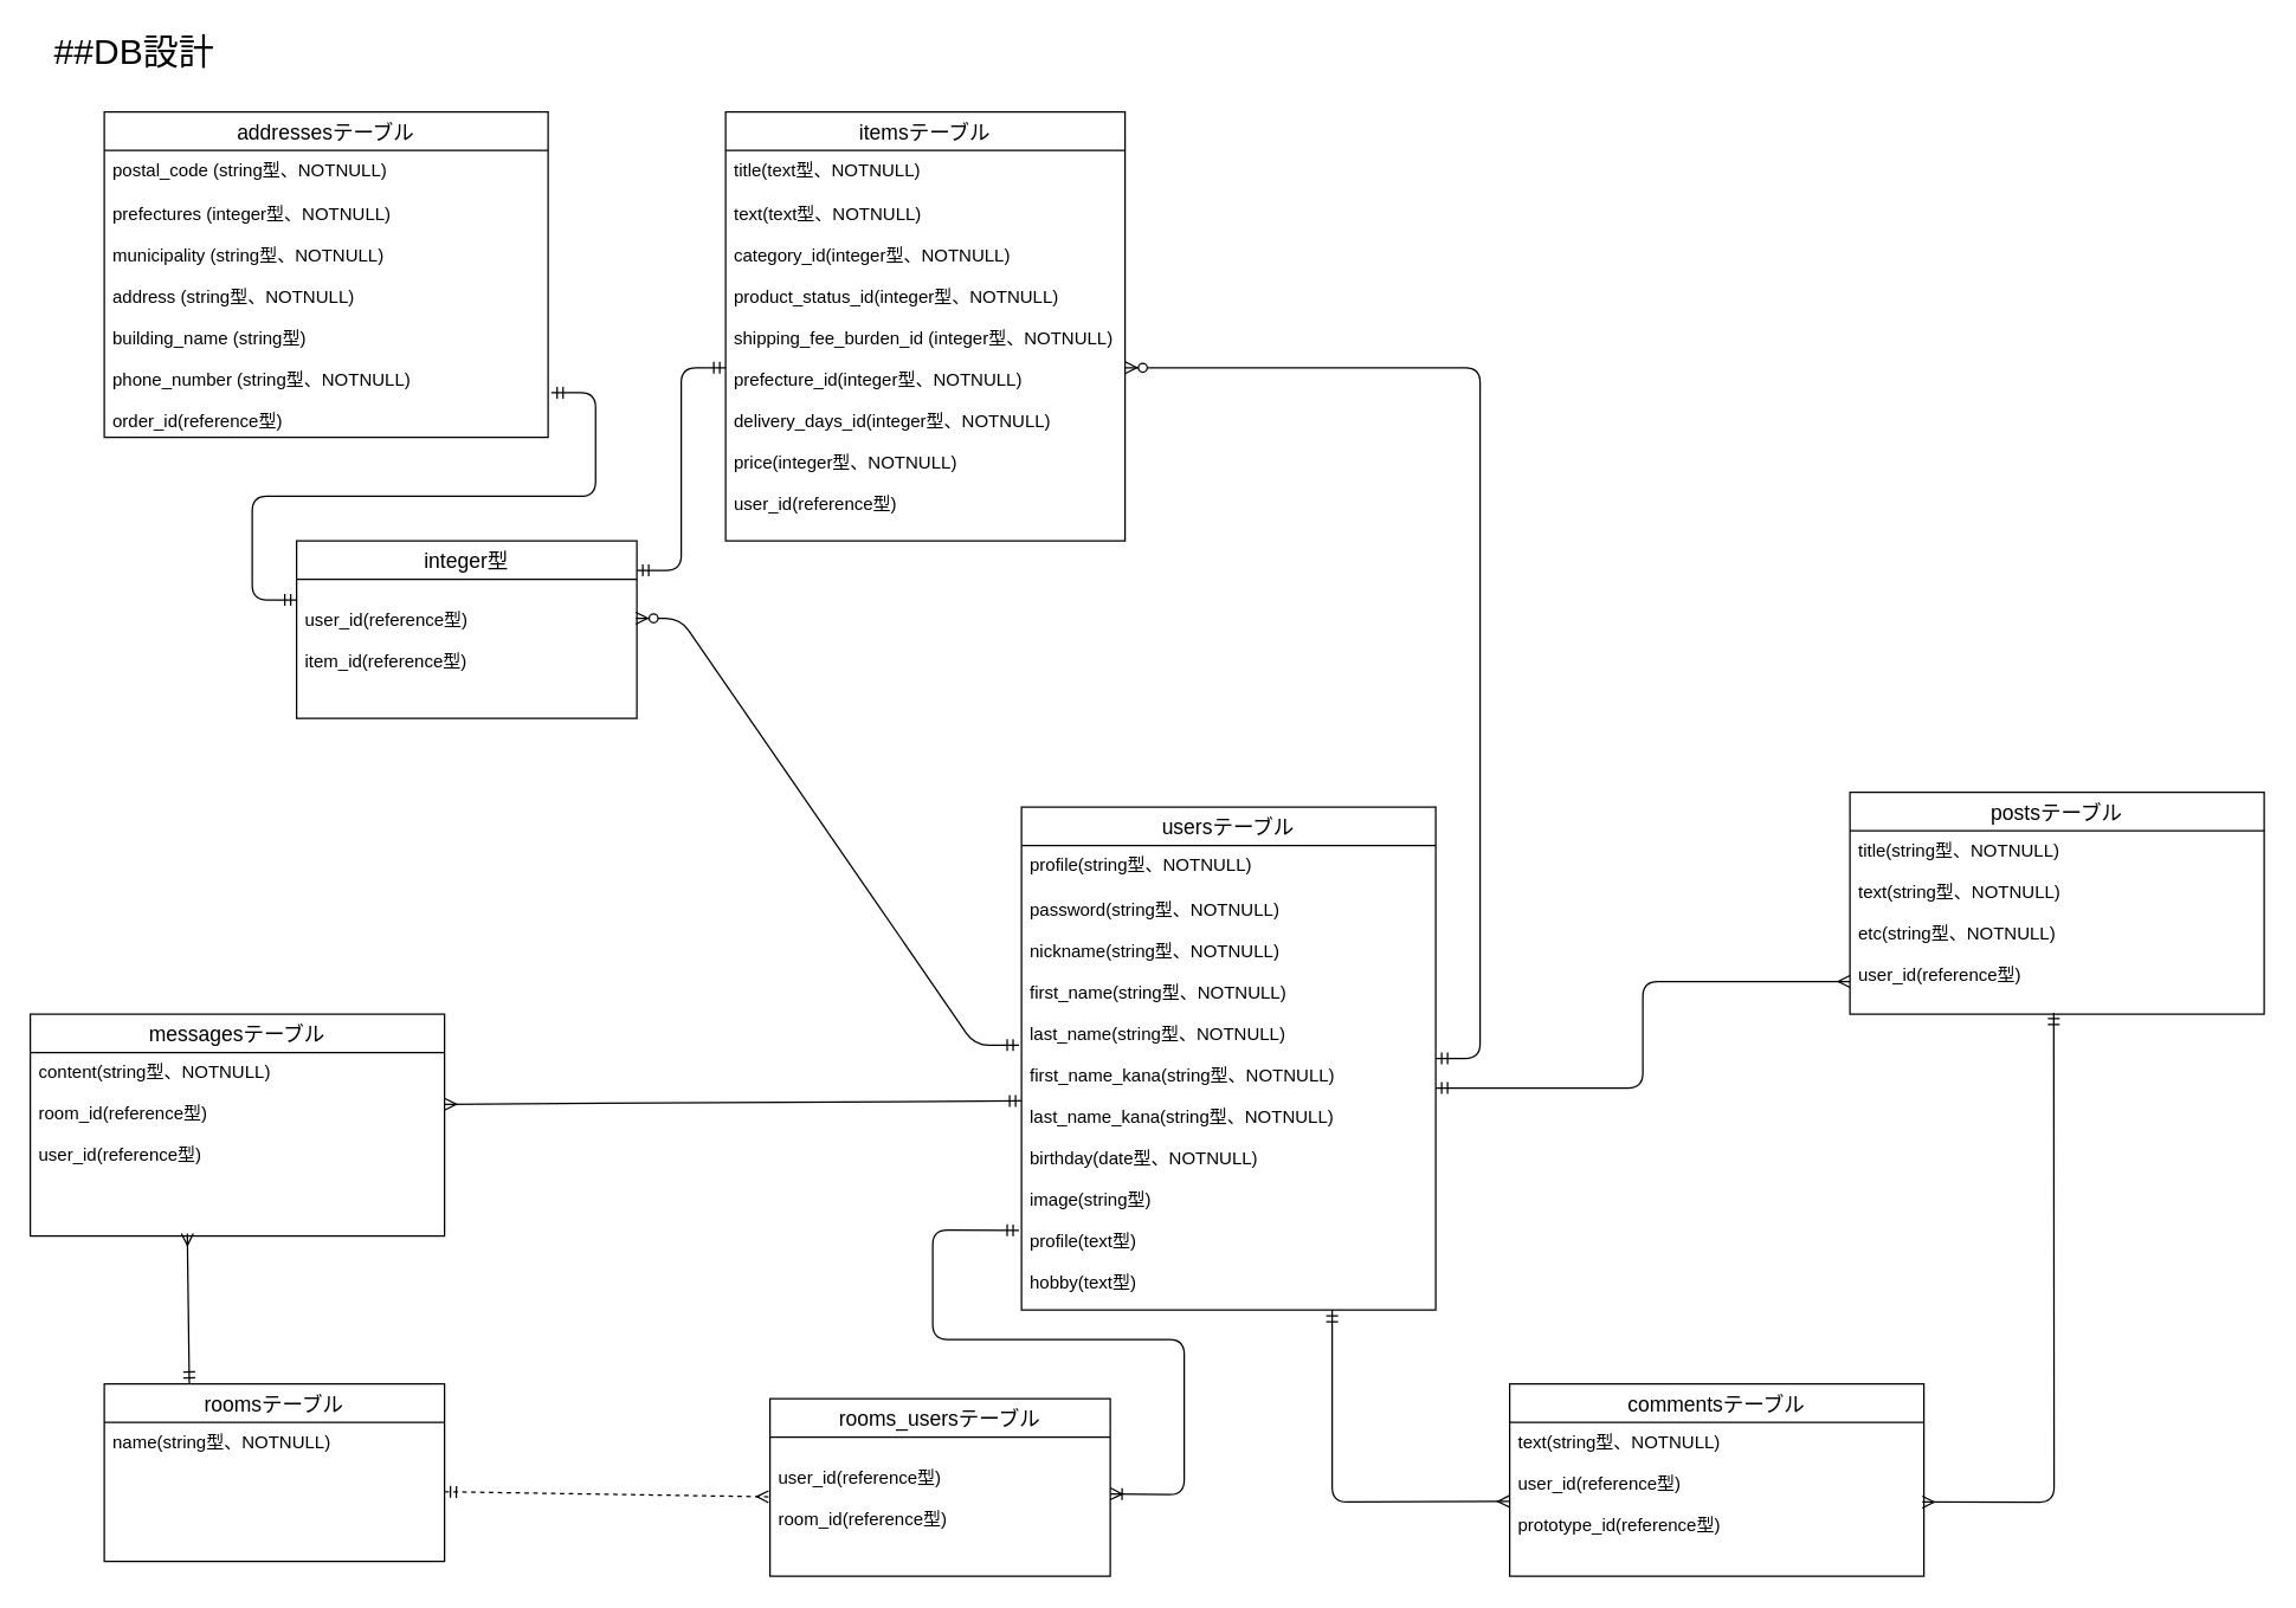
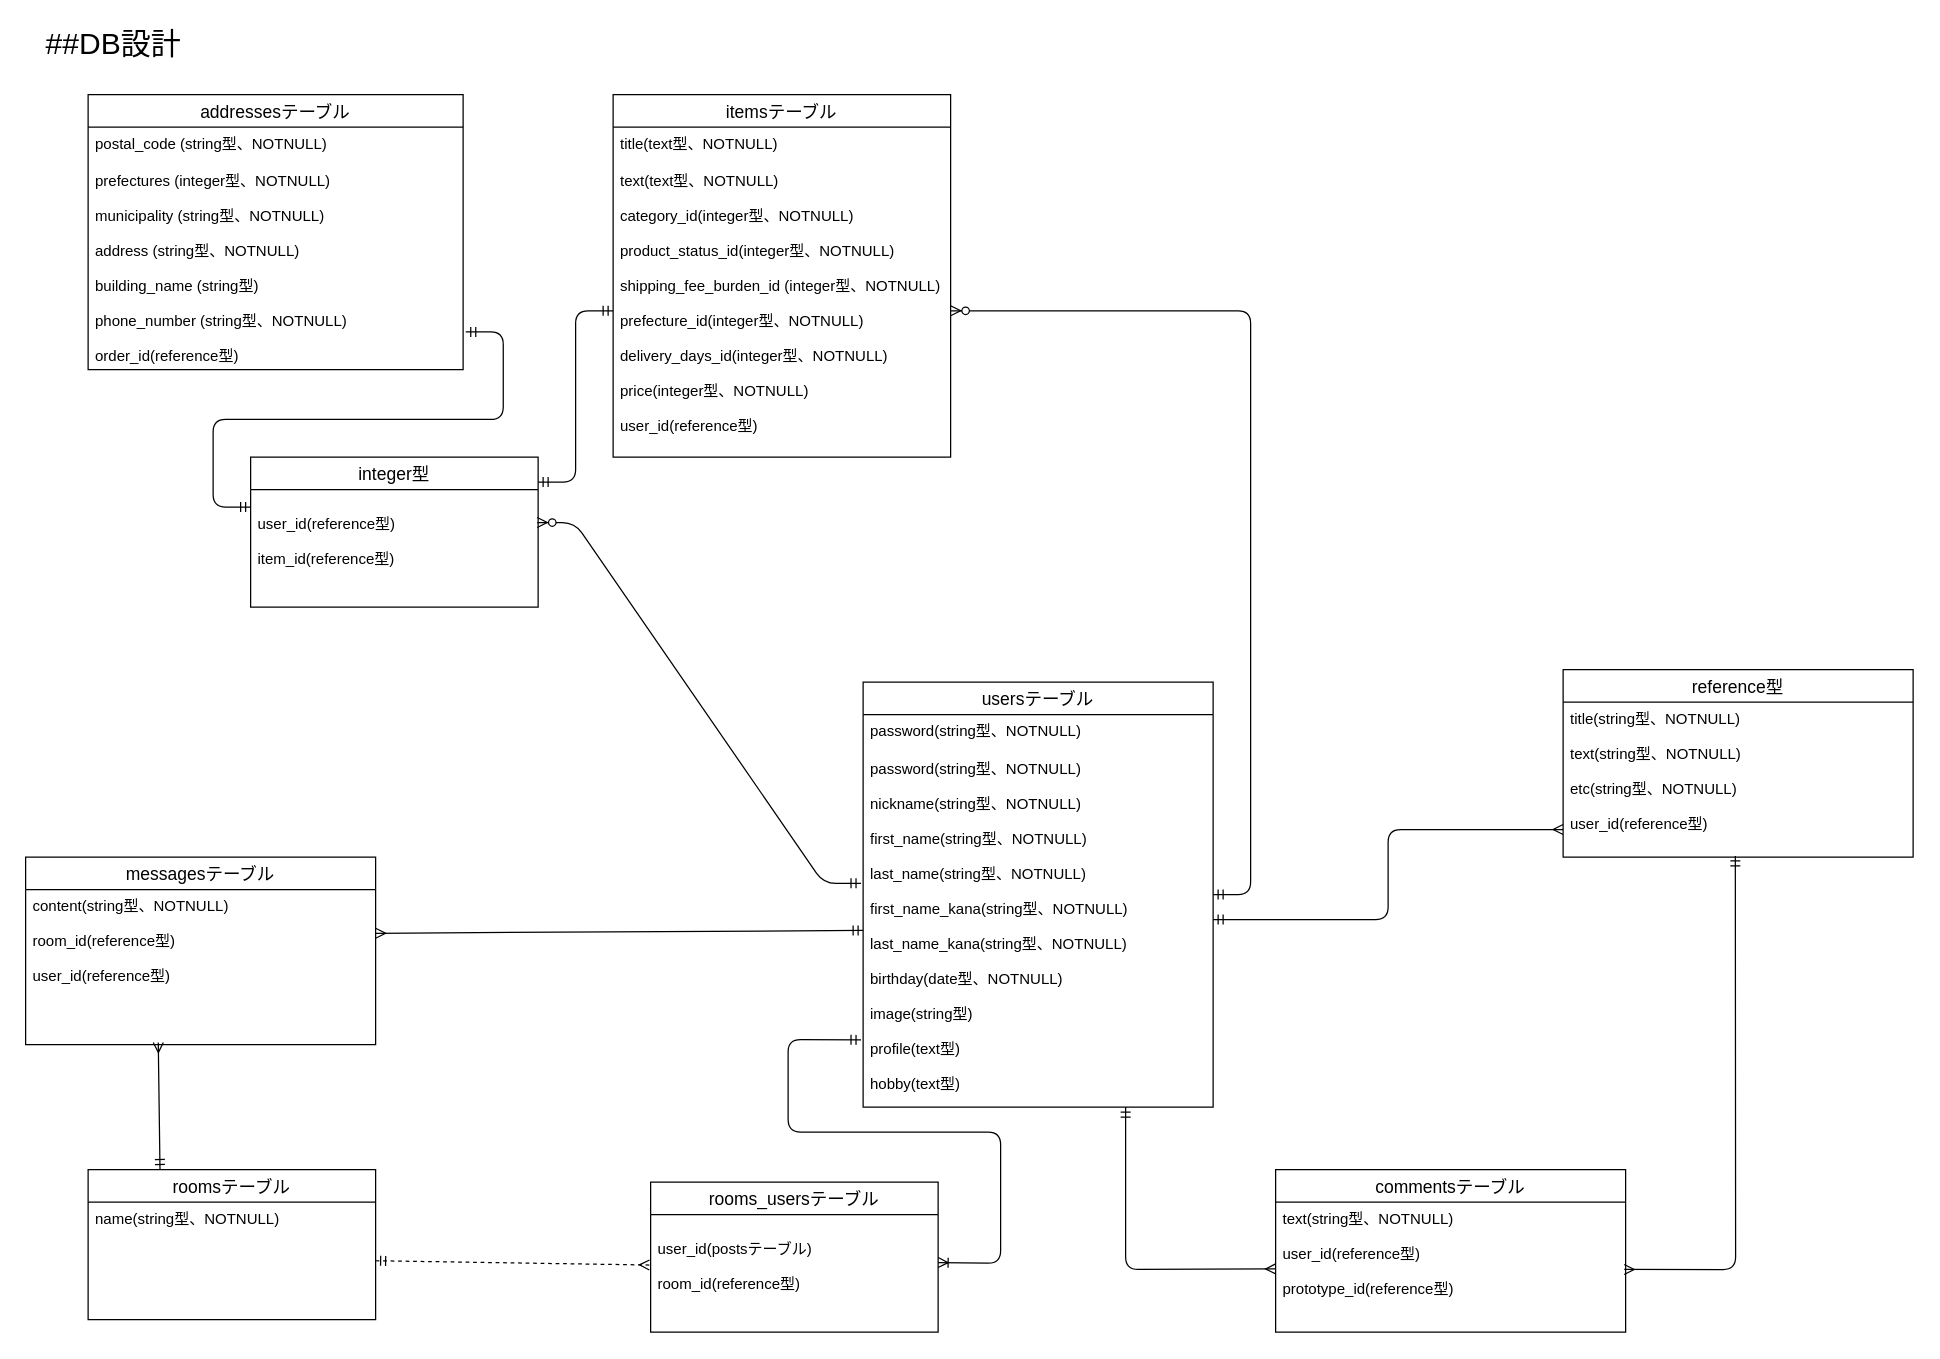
  <mxCell id="0" />
  <mxCell id="1" parent="0" />
  <mxCell id="2" value="itemsテーブル" style="swimlane;fontStyle=0;childLayout=stackLayout;horizontal=1;startSize=26;horizontalStack=0;resizeParent=1;resizeParentMax=0;resizeLast=0;collapsible=1;marginBottom=0;align=center;fontSize=14;" parent="1" vertex="1"><mxGeometry x="490" y="75" width="270" height="290" as="geometry" /></mxCell>
  <mxCell id="3" value="title(text型、NOTNULL)" style="text;strokeColor=none;fillColor=none;spacingLeft=4;spacingRight=4;overflow=hidden;rotatable=0;points=[[0,0.5],[1,0.5]];portConstraint=eastwest;fontSize=12;" parent="2" vertex="1"><mxGeometry y="26" width="270" height="30" as="geometry" /></mxCell>
  <mxCell id="4" value="text(text型、NOTNULL)&#10;&#10;category_id(integer型、NOTNULL)&#10;&#10;product_status_id(integer型、NOTNULL)&#10;&#10;shipping_fee_burden_id (integer型、NOTNULL)&#10;&#10;prefecture_id(integer型、NOTNULL)&#10;&#10;delivery_days_id(integer型、NOTNULL)&#10;&#10;price(integer型、NOTNULL)&#10;&#10;user_id(reference型)&#10;&#10;&#10;" style="text;strokeColor=none;fillColor=none;spacingLeft=4;spacingRight=4;overflow=hidden;rotatable=0;points=[[0,0.5],[1,0.5]];portConstraint=eastwest;fontSize=12;" parent="2" vertex="1"><mxGeometry y="56" width="270" height="234" as="geometry" /></mxCell>
- <mxCell id="5" value="postsテーブル" style="swimlane;fontStyle=0;childLayout=stackLayout;horizontal=1;startSize=26;horizontalStack=0;resizeParent=1;resizeParentMax=0;resizeLast=0;collapsible=1;marginBottom=0;align=center;fontSize=14;" parent="1" vertex="1"><mxGeometry x="1250" y="535" width="280" height="150" as="geometry" /></mxCell>
+ <mxCell id="5" value="reference型" style="swimlane;fontStyle=0;childLayout=stackLayout;horizontal=1;startSize=26;horizontalStack=0;resizeParent=1;resizeParentMax=0;resizeLast=0;collapsible=1;marginBottom=0;align=center;fontSize=14;" parent="1" vertex="1"><mxGeometry x="1250" y="535" width="280" height="150" as="geometry" /></mxCell>
  <mxCell id="6" value="title(string型、NOTNULL)&#10;&#10;text(string型、NOTNULL)&#10;&#10;etc(string型、NOTNULL)&#10;&#10;user_id(reference型)" style="text;strokeColor=none;fillColor=none;spacingLeft=4;spacingRight=4;overflow=hidden;rotatable=0;points=[[0,0.5],[1,0.5]];portConstraint=eastwest;fontSize=12;" parent="5" vertex="1"><mxGeometry y="26" width="280" height="124" as="geometry" /></mxCell>
  <mxCell id="7" value="integer型" style="swimlane;fontStyle=0;childLayout=stackLayout;horizontal=1;startSize=26;horizontalStack=0;resizeParent=1;resizeParentMax=0;resizeLast=0;collapsible=1;marginBottom=0;align=center;fontSize=14;" parent="1" vertex="1"><mxGeometry x="200" y="365" width="230" height="120" as="geometry" /></mxCell>
  <mxCell id="8" value="&#10;user_id(reference型)&#10;&#10;item_id(reference型)" style="text;strokeColor=none;fillColor=none;spacingLeft=4;spacingRight=4;overflow=hidden;rotatable=0;points=[[0,0.5],[1,0.5]];portConstraint=eastwest;fontSize=12;" parent="7" vertex="1"><mxGeometry y="26" width="230" height="94" as="geometry" /></mxCell>
  <mxCell id="9" value="addressesテーブル" style="swimlane;fontStyle=0;childLayout=stackLayout;horizontal=1;startSize=26;horizontalStack=0;resizeParent=1;resizeParentMax=0;resizeLast=0;collapsible=1;marginBottom=0;align=center;fontSize=14;" parent="1" vertex="1"><mxGeometry x="70" y="75" width="300" height="220" as="geometry" /></mxCell>
  <mxCell id="10" value="postal_code (string型、NOTNULL)&#10;" style="text;strokeColor=none;fillColor=none;spacingLeft=4;spacingRight=4;overflow=hidden;rotatable=0;points=[[0,0.5],[1,0.5]];portConstraint=eastwest;fontSize=12;" parent="9" vertex="1"><mxGeometry y="26" width="300" height="30" as="geometry" /></mxCell>
  <mxCell id="11" value="prefectures (integer型、NOTNULL)&#10;&#10;municipality (string型、NOTNULL)&#10;&#10;address (string型、NOTNULL)&#10;&#10;building_name (string型)&#10;&#10;phone_number (string型、NOTNULL)&#10;&#10;order_id(reference型)&#10;" style="text;strokeColor=none;fillColor=none;spacingLeft=4;spacingRight=4;overflow=hidden;rotatable=0;points=[[0,0.5],[1,0.5]];portConstraint=eastwest;fontSize=12;" parent="9" vertex="1"><mxGeometry y="56" width="300" height="164" as="geometry" /></mxCell>
  <mxCell id="12" value="##DB設計" style="text;html=1;align=center;verticalAlign=middle;resizable=0;points=[];autosize=1;fontSize=24;" parent="1" vertex="1"><mxGeometry x="30" y="20" width="120" height="30" as="geometry" /></mxCell>
  <mxCell id="13" value="messagesテーブル" style="swimlane;fontStyle=0;childLayout=stackLayout;horizontal=1;startSize=26;horizontalStack=0;resizeParent=1;resizeParentMax=0;resizeLast=0;collapsible=1;marginBottom=0;align=center;fontSize=14;" parent="1" vertex="1"><mxGeometry x="20" y="685" width="280" height="150" as="geometry" /></mxCell>
  <mxCell id="14" value="content(string型、NOTNULL)&#10;&#10;room_id(reference型)&#10;&#10;user_id(reference型)" style="text;strokeColor=none;fillColor=none;spacingLeft=4;spacingRight=4;overflow=hidden;rotatable=0;points=[[0,0.5],[1,0.5]];portConstraint=eastwest;fontSize=12;" parent="13" vertex="1"><mxGeometry y="26" width="280" height="124" as="geometry" /></mxCell>
  <mxCell id="15" value="rooms_usersテーブル" style="swimlane;fontStyle=0;childLayout=stackLayout;horizontal=1;startSize=26;horizontalStack=0;resizeParent=1;resizeParentMax=0;resizeLast=0;collapsible=1;marginBottom=0;align=center;fontSize=14;" parent="1" vertex="1"><mxGeometry x="520" y="945" width="230" height="120" as="geometry" /></mxCell>
- <mxCell id="16" value="&#10;user_id(reference型)&#10;&#10;room_id(reference型)" style="text;strokeColor=none;fillColor=none;spacingLeft=4;spacingRight=4;overflow=hidden;rotatable=0;points=[[0,0.5],[1,0.5]];portConstraint=eastwest;fontSize=12;" parent="15" vertex="1"><mxGeometry y="26" width="230" height="94" as="geometry" /></mxCell>
+ <mxCell id="16" value="&#10;user_id(postsテーブル)&#10;&#10;room_id(reference型)" style="text;strokeColor=none;fillColor=none;spacingLeft=4;spacingRight=4;overflow=hidden;rotatable=0;points=[[0,0.5],[1,0.5]];portConstraint=eastwest;fontSize=12;" parent="15" vertex="1"><mxGeometry y="26" width="230" height="94" as="geometry" /></mxCell>
  <mxCell id="17" value="roomsテーブル" style="swimlane;fontStyle=0;childLayout=stackLayout;horizontal=1;startSize=26;horizontalStack=0;resizeParent=1;resizeParentMax=0;resizeLast=0;collapsible=1;marginBottom=0;align=center;fontSize=14;" parent="1" vertex="1"><mxGeometry x="70" y="935" width="230" height="120" as="geometry" /></mxCell>
  <mxCell id="18" value="name(string型、NOTNULL)" style="text;strokeColor=none;fillColor=none;spacingLeft=4;spacingRight=4;overflow=hidden;rotatable=0;points=[[0,0.5],[1,0.5]];portConstraint=eastwest;fontSize=12;" parent="17" vertex="1"><mxGeometry y="26" width="230" height="94" as="geometry" /></mxCell>
  <mxCell id="19" value="usersテーブル" style="swimlane;fontStyle=0;childLayout=stackLayout;horizontal=1;startSize=26;horizontalStack=0;resizeParent=1;resizeParentMax=0;resizeLast=0;collapsible=1;marginBottom=0;align=center;fontSize=14;" parent="1" vertex="1"><mxGeometry x="690" y="545" width="280" height="340" as="geometry" /></mxCell>
- <mxCell id="20" value="profile(string型、NOTNULL)" style="text;strokeColor=none;fillColor=none;spacingLeft=4;spacingRight=4;overflow=hidden;rotatable=0;points=[[0,0.5],[1,0.5]];portConstraint=eastwest;fontSize=12;" parent="19" vertex="1"><mxGeometry y="26" width="280" height="30" as="geometry" /></mxCell>
+ <mxCell id="20" value="password(string型、NOTNULL)" style="text;strokeColor=none;fillColor=none;spacingLeft=4;spacingRight=4;overflow=hidden;rotatable=0;points=[[0,0.5],[1,0.5]];portConstraint=eastwest;fontSize=12;" parent="19" vertex="1"><mxGeometry y="26" width="280" height="30" as="geometry" /></mxCell>
  <mxCell id="21" value="password(string型、NOTNULL)&#10;&#10;nickname(string型、NOTNULL)&#10;&#10;first_name(string型、NOTNULL)&#10;&#10;last_name(string型、NOTNULL)&#10;&#10;first_name_kana(string型、NOTNULL)&#10;&#10;last_name_kana(string型、NOTNULL)&#10;&#10;birthday(date型、NOTNULL)&#10;&#10;image(string型)&#10;&#10;profile(text型)&#10;&#10;hobby(text型)&#10;" style="text;strokeColor=none;fillColor=none;spacingLeft=4;spacingRight=4;overflow=hidden;rotatable=0;points=[[0,0.5],[1,0.5]];portConstraint=eastwest;fontSize=12;" parent="19" vertex="1"><mxGeometry y="56" width="280" height="284" as="geometry" /></mxCell>
  <mxCell id="22" value="" style="edgeStyle=entityRelationEdgeStyle;fontSize=12;html=1;endArrow=ERzeroToMany;startArrow=ERmandOne;" parent="1" source="19" target="4" edge="1"><mxGeometry width="100" height="100" relative="1" as="geometry"><mxPoint x="858" y="495" as="sourcePoint" /><mxPoint x="800" y="445" as="targetPoint" /></mxGeometry></mxCell>
  <mxCell id="23" value="" style="edgeStyle=entityRelationEdgeStyle;fontSize=12;html=1;endArrow=ERzeroToMany;startArrow=ERmandOne;entryX=0.997;entryY=0.281;entryDx=0;entryDy=0;entryPerimeter=0;exitX=-0.006;exitY=0.37;exitDx=0;exitDy=0;exitPerimeter=0;" parent="1" source="21" target="8" edge="1"><mxGeometry width="100" height="100" relative="1" as="geometry"><mxPoint x="980" y="710" as="sourcePoint" /><mxPoint x="590" y="395" as="targetPoint" /></mxGeometry></mxCell>
  <mxCell id="24" value="" style="edgeStyle=entityRelationEdgeStyle;fontSize=12;html=1;endArrow=ERmandOne;startArrow=ERmandOne;" parent="1" target="4" edge="1"><mxGeometry width="100" height="100" relative="1" as="geometry"><mxPoint x="430" y="385" as="sourcePoint" /><mxPoint x="530" y="285" as="targetPoint" /></mxGeometry></mxCell>
  <mxCell id="25" value="" style="edgeStyle=entityRelationEdgeStyle;fontSize=12;html=1;endArrow=ERmandOne;startArrow=ERmandOne;exitX=1.007;exitY=0.817;exitDx=0;exitDy=0;exitPerimeter=0;" parent="1" source="11" edge="1"><mxGeometry width="100" height="100" relative="1" as="geometry"><mxPoint x="100" y="505" as="sourcePoint" /><mxPoint x="200" y="405" as="targetPoint" /></mxGeometry></mxCell>
  <mxCell id="26" value="" style="endArrow=ERoneToMany;html=1;fontSize=12;exitX=-0.006;exitY=0.811;exitDx=0;exitDy=0;exitPerimeter=0;endFill=0;startArrow=ERmandOne;startFill=0;entryX=1;entryY=0.409;entryDx=0;entryDy=0;entryPerimeter=0;" parent="1" source="21" target="16" edge="1"><mxGeometry width="50" height="50" relative="1" as="geometry"><mxPoint x="530" y="615" as="sourcePoint" /><mxPoint x="750" y="1010" as="targetPoint" /><Array as="points"><mxPoint x="630" y="831" /><mxPoint x="630" y="905" /><mxPoint x="800" y="905" /><mxPoint x="800" y="1010" /></Array></mxGeometry></mxCell>
  <mxCell id="27" value="" style="endArrow=ERmany;html=1;fontSize=12;entryX=-0.004;entryY=0.43;entryDx=0;entryDy=0;entryPerimeter=0;startArrow=ERmandOne;startFill=0;endFill=0;exitX=1;exitY=0.5;exitDx=0;exitDy=0;dashed=1;" parent="1" source="18" target="16" edge="1"><mxGeometry width="50" height="50" relative="1" as="geometry"><mxPoint x="290" y="995" as="sourcePoint" /><mxPoint x="340" y="945" as="targetPoint" /></mxGeometry></mxCell>
  <mxCell id="28" value="" style="endArrow=ERmany;html=1;fontSize=12;entryX=0.379;entryY=0.987;entryDx=0;entryDy=0;entryPerimeter=0;startArrow=ERmandOne;startFill=0;endFill=0;exitX=0.25;exitY=0;exitDx=0;exitDy=0;" parent="1" source="17" target="14" edge="1"><mxGeometry width="50" height="50" relative="1" as="geometry"><mxPoint x="108" y="935" as="sourcePoint" /><mxPoint x="108.2" y="836.016" as="targetPoint" /></mxGeometry></mxCell>
  <mxCell id="29" value="" style="endArrow=ERmany;html=1;fontSize=12;startArrow=ERmandOne;startFill=0;endFill=0;" parent="1" edge="1"><mxGeometry width="50" height="50" relative="1" as="geometry"><mxPoint x="970" y="735" as="sourcePoint" /><mxPoint x="1250" y="663" as="targetPoint" /><Array as="points"><mxPoint x="1110" y="735" /><mxPoint x="1110" y="663" /></Array></mxGeometry></mxCell>
  <mxCell id="30" value="" style="endArrow=ERmany;html=1;fontSize=12;entryX=-0.003;entryY=0.149;entryDx=0;entryDy=0;entryPerimeter=0;startArrow=ERmandOne;startFill=0;endFill=0;exitX=0.75;exitY=1;exitDx=0;exitDy=0;exitPerimeter=0;" parent="1" source="21" edge="1"><mxGeometry width="50" height="50" relative="1" as="geometry"><mxPoint x="894" y="855" as="sourcePoint" /><mxPoint x="1020" y="1014.506" as="targetPoint" /><Array as="points"><mxPoint x="900" y="1015" /></Array></mxGeometry></mxCell>
  <mxCell id="31" value="" style="endArrow=ERmany;html=1;fontSize=12;startArrow=ERmandOne;startFill=0;endFill=0;exitX=0.492;exitY=0.993;exitDx=0;exitDy=0;exitPerimeter=0;entryX=0.996;entryY=0.54;entryDx=0;entryDy=0;entryPerimeter=0;" parent="1" source="6" edge="1"><mxGeometry width="50" height="50" relative="1" as="geometry"><mxPoint x="1290" y="835" as="sourcePoint" /><mxPoint x="1298.88" y="1014.96" as="targetPoint" /><Array as="points"><mxPoint x="1388" y="1015" /></Array></mxGeometry></mxCell>
  <mxCell id="32" value="" style="endArrow=ERmany;html=1;fontSize=12;startArrow=ERmandOne;startFill=0;endFill=0;" parent="1" source="21" edge="1"><mxGeometry width="50" height="50" relative="1" as="geometry"><mxPoint x="330" y="785" as="sourcePoint" /><mxPoint x="300" y="746" as="targetPoint" /></mxGeometry></mxCell>
  <mxCell id="33" value="commentsテーブル" style="swimlane;fontStyle=0;childLayout=stackLayout;horizontal=1;startSize=26;horizontalStack=0;resizeParent=1;resizeParentMax=0;resizeLast=0;collapsible=1;marginBottom=0;align=center;fontSize=14;" parent="1" vertex="1"><mxGeometry x="1020" y="935" width="280" height="130" as="geometry" /></mxCell>
  <mxCell id="34" value="text(string型、NOTNULL)&#10;&#10;user_id(reference型)&#10;&#10;prototype_id(reference型)" style="text;strokeColor=none;fillColor=none;spacingLeft=4;spacingRight=4;overflow=hidden;rotatable=0;points=[[0,0.5],[1,0.5]];portConstraint=eastwest;fontSize=12;" parent="33" vertex="1"><mxGeometry y="26" width="280" height="104" as="geometry" /></mxCell>
